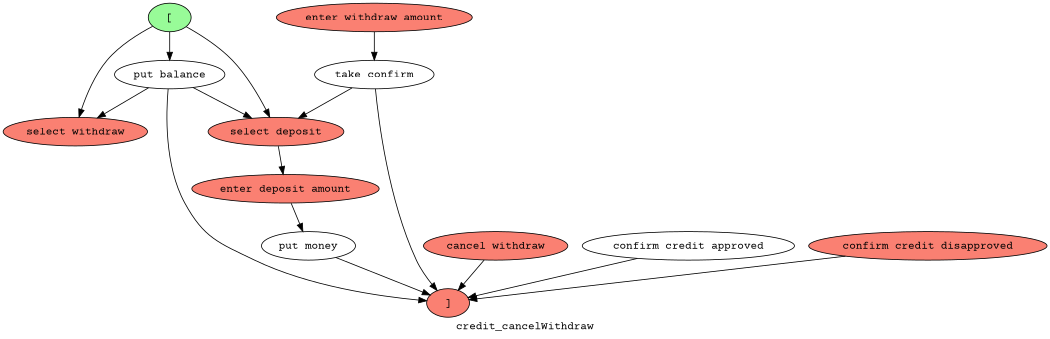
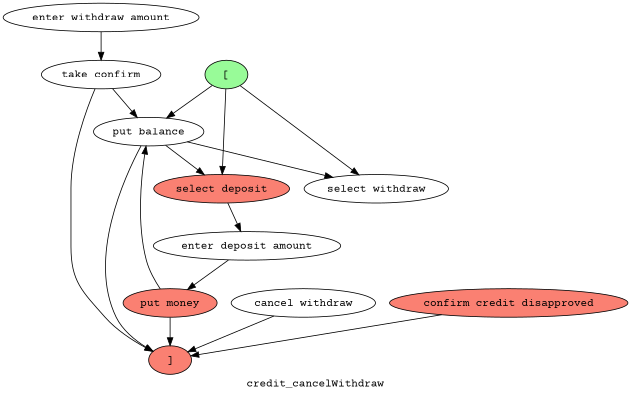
  digraph {
    fontname="Courier Prime"
    label=credit_cancelWithdraw
    rankdir=TB
    node [fillcolor=white fontname="Courier Prime" style=filled]
    edge [fontname="Courier Prime"]
    n1 [label="put balance"]
    n2 [fillcolor=salmon label="]"]
    n3 [fillcolor=salmon label="select deposit"]
-   n4 [fillcolor=salmon label="select withdraw"]
-   n5 [fillcolor=salmon label="enter deposit amount"]
+   n4 [label="select withdraw"]
+   n5 [label="enter deposit amount"]
    n6 [fillcolor=palegreen label="["]
-   n7 [label="put money"]
-   n8 [fillcolor=salmon label="enter withdraw amount"]
+   n7 [fillcolor=salmon label="put money"]
+   n8 [label="enter withdraw amount"]
    n9 [label="take confirm"]
-   n10 [fillcolor=salmon label="cancel withdraw"]
-   n11 [label="confirm credit approved"]
+   n10 [label="cancel withdraw"]
    n12 [fillcolor=salmon label="confirm credit disapproved"]
    n1 -> n2
    n1 -> n3
    n1 -> n4
    n3 -> n5
    n5 -> n7
    n6 -> n1
    n6 -> n3
    n6 -> n4
+   n7 -> n1
    n7 -> n2
    n8 -> n9
-   n9 -> n3
+   n9 -> n1
    n9 -> n2
    n10 -> n2
-   n11 -> n2
    n12 -> n2
  }
